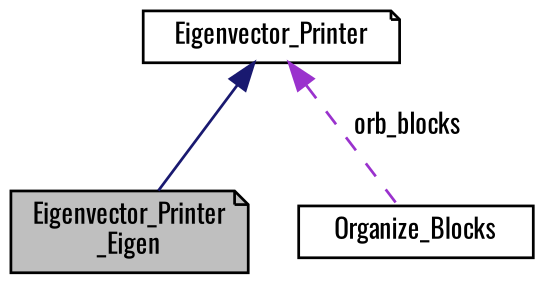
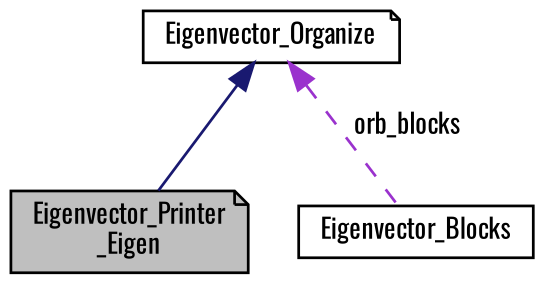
  digraph {
    fontname=Oswald
    node [color=black fillcolor=white fontname=Oswald fontsize=10 shape=note style=filled]
    edge [dir=back fontname=Oswald fontsize=10 labelfontname=Helvetica labelfontsize=10]
    n1 [fillcolor=grey75 fontcolor=black height=0.2 label="Eigenvector_Printer\l_Eigen" width=0.4]
-   n2 [height=0.2 label=Eigenvector_Printer width=0.4]
-   n3 [height=0.2 label=Organize_Blocks shape=box width=0.4]
+   n2 [height=0.2 label=Eigenvector_Organize width=0.4]
+   n3 [height=0.2 label=Eigenvector_Blocks shape=box width=0.4]
    n2 -> n1 [color=midnightblue style=solid]
    n2 -> n3 [color=darkorchid3 label=" orb_blocks" style=dashed]
  }
